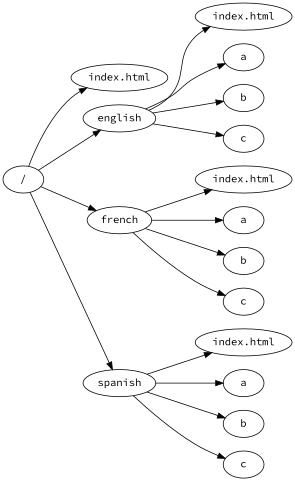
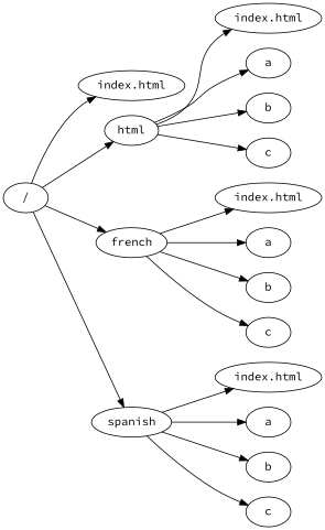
  digraph {
    rankdir=LR
    fontname="Source Code Pro"
    node [fontname="Source Code Pro"]
    edge [fontname="Source Code Pro"]
    n1 [label="/"]
    n2 [label="index.html"]
-   n3 [label=english]
+   n3 [label=html]
    n4 [label=french]
    n5 [label=spanish]
    n6 [label="index.html"]
    n7 [label=a]
    n8 [label=b]
    n9 [label=c]
    n10 [label="index.html"]
    n11 [label=a]
    n12 [label=b]
    n13 [label=c]
    n14 [label="index.html"]
    n15 [label=a]
    n16 [label=b]
    n17 [label=c]
    n1 -> n2
    n1 -> n3
    n1 -> n4
    n1 -> n5
    n3 -> n6
    n3 -> n7
    n3 -> n8
    n3 -> n9
    n4 -> n10
    n4 -> n11
    n4 -> n12
    n4 -> n13
    n5 -> n14
    n5 -> n15
    n5 -> n16
    n5 -> n17
  }
